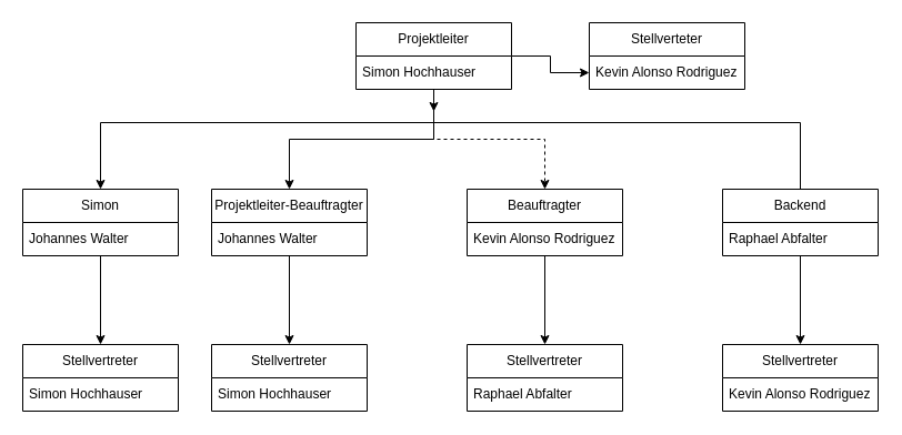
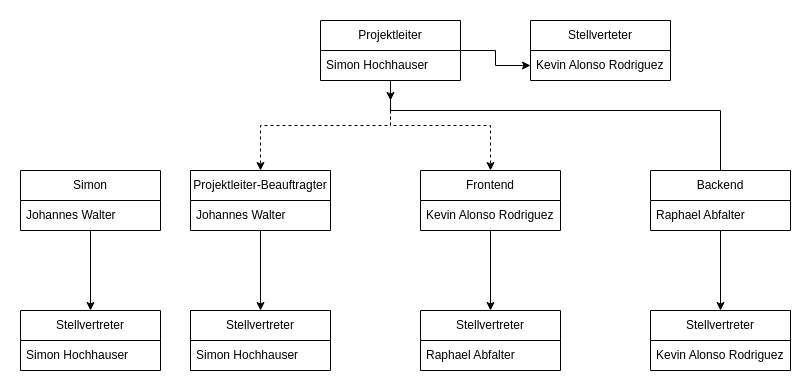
  <mxCell id="0" />
  <mxCell id="1" parent="0" />
  <mxCell id="2" value="" style="edgeStyle=orthogonalEdgeStyle;rounded=0;orthogonalLoop=1;jettySize=auto;html=1;" edge="1" parent="1" source="8" target="11"><mxGeometry relative="1" as="geometry" /></mxCell>
- <mxCell id="3" value="" style="edgeStyle=orthogonalEdgeStyle;rounded=0;orthogonalLoop=1;jettySize=auto;html=1;" edge="1" parent="1" source="8" target="13"><mxGeometry relative="1" as="geometry"><Array as="points"><mxPoint x="390" y="110" /><mxPoint x="90" y="110" /></Array></mxGeometry></mxCell>
- <mxCell id="4" value="" style="edgeStyle=orthogonalEdgeStyle;rounded=0;orthogonalLoop=1;jettySize=auto;html=1;" edge="1" parent="1" source="8" target="18"><mxGeometry relative="1" as="geometry"><mxPoint x="600" y="200" as="targetPoint" /></mxGeometry></mxCell>
+ <mxCell id="4" value="" style="edgeStyle=orthogonalEdgeStyle;rounded=0;orthogonalLoop=1;jettySize=auto;html=1;dashed=1;" edge="1" parent="1" source="8" target="18"><mxGeometry relative="1" as="geometry"><mxPoint x="600" y="200" as="targetPoint" /></mxGeometry></mxCell>
  <mxCell id="5" value="" style="edgeStyle=orthogonalEdgeStyle;rounded=0;orthogonalLoop=1;jettySize=auto;html=1;dashed=1;" edge="1" parent="1" source="8" target="23"><mxGeometry relative="1" as="geometry" /></mxCell>
  <mxCell id="6" style="edgeStyle=orthogonalEdgeStyle;rounded=0;orthogonalLoop=1;jettySize=auto;html=1;" edge="1" parent="1" source="8"><mxGeometry relative="1" as="geometry"><mxPoint x="390" y="100" as="targetPoint" /></mxGeometry></mxCell>
  <mxCell id="7" value="" style="edgeStyle=orthogonalEdgeStyle;rounded=0;orthogonalLoop=1;jettySize=auto;html=1;endArrow=none;" edge="1" parent="1" source="8" target="28"><mxGeometry relative="1" as="geometry"><Array as="points"><mxPoint x="390" y="110" /><mxPoint x="720" y="110" /></Array></mxGeometry></mxCell>
  <mxCell id="8" value="Projektleiter" style="swimlane;fontStyle=0;childLayout=stackLayout;horizontal=1;startSize=30;horizontalStack=0;resizeParent=1;resizeParentMax=0;resizeLast=0;collapsible=1;marginBottom=0;whiteSpace=wrap;html=1;" vertex="1" parent="1"><mxGeometry x="320" y="20" width="140" height="60" as="geometry" /></mxCell>
  <mxCell id="9" value="Simon Hochhauser" style="text;strokeColor=none;fillColor=none;align=left;verticalAlign=middle;spacingLeft=4;spacingRight=4;overflow=hidden;points=[[0,0.5],[1,0.5]];portConstraint=eastwest;rotatable=0;whiteSpace=wrap;html=1;" vertex="1" parent="8"><mxGeometry y="30" width="140" height="30" as="geometry" /></mxCell>
  <mxCell id="10" value="Stellverteter" style="swimlane;fontStyle=0;childLayout=stackLayout;horizontal=1;startSize=30;horizontalStack=0;resizeParent=1;resizeParentMax=0;resizeLast=0;collapsible=1;marginBottom=0;whiteSpace=wrap;html=1;" vertex="1" parent="1"><mxGeometry x="530" y="20" width="140" height="60" as="geometry" /></mxCell>
  <mxCell id="11" value="Kevin Alonso Rodriguez" style="text;strokeColor=none;fillColor=none;align=left;verticalAlign=middle;spacingLeft=4;spacingRight=4;overflow=hidden;points=[[0,0.5],[1,0.5]];portConstraint=eastwest;rotatable=0;whiteSpace=wrap;html=1;" vertex="1" parent="10"><mxGeometry y="30" width="140" height="30" as="geometry" /></mxCell>
  <mxCell id="12" value="" style="edgeStyle=orthogonalEdgeStyle;rounded=0;orthogonalLoop=1;jettySize=auto;html=1;" edge="1" parent="1" source="13" target="15"><mxGeometry relative="1" as="geometry" /></mxCell>
  <mxCell id="13" value="Simon" style="swimlane;fontStyle=0;childLayout=stackLayout;horizontal=1;startSize=30;horizontalStack=0;resizeParent=1;resizeParentMax=0;resizeLast=0;collapsible=1;marginBottom=0;whiteSpace=wrap;html=1;" vertex="1" parent="1"><mxGeometry x="20" y="170" width="140" height="60" as="geometry" /></mxCell>
  <mxCell id="14" value="Johannes Walter" style="text;strokeColor=none;fillColor=none;align=left;verticalAlign=middle;spacingLeft=4;spacingRight=4;overflow=hidden;points=[[0,0.5],[1,0.5]];portConstraint=eastwest;rotatable=0;whiteSpace=wrap;html=1;" vertex="1" parent="13"><mxGeometry y="30" width="140" height="30" as="geometry" /></mxCell>
  <mxCell id="15" value="Stellvertreter" style="swimlane;fontStyle=0;childLayout=stackLayout;horizontal=1;startSize=30;horizontalStack=0;resizeParent=1;resizeParentMax=0;resizeLast=0;collapsible=1;marginBottom=0;whiteSpace=wrap;html=1;" vertex="1" parent="1"><mxGeometry x="20" y="310" width="140" height="60" as="geometry" /></mxCell>
  <mxCell id="16" value="Simon Hochhauser" style="text;strokeColor=none;fillColor=none;align=left;verticalAlign=middle;spacingLeft=4;spacingRight=4;overflow=hidden;points=[[0,0.5],[1,0.5]];portConstraint=eastwest;rotatable=0;whiteSpace=wrap;html=1;" vertex="1" parent="15"><mxGeometry y="30" width="140" height="30" as="geometry" /></mxCell>
  <mxCell id="17" value="" style="edgeStyle=orthogonalEdgeStyle;rounded=0;orthogonalLoop=1;jettySize=auto;html=1;" edge="1" parent="1" source="18" target="20"><mxGeometry relative="1" as="geometry" /></mxCell>
  <mxCell id="18" value="Projektleiter-Beauftragter" style="swimlane;fontStyle=0;childLayout=stackLayout;horizontal=1;startSize=30;horizontalStack=0;resizeParent=1;resizeParentMax=0;resizeLast=0;collapsible=1;marginBottom=0;whiteSpace=wrap;html=1;" vertex="1" parent="1"><mxGeometry x="190" y="170" width="140" height="60" as="geometry" /></mxCell>
  <mxCell id="19" value="Johannes Walter" style="text;strokeColor=none;fillColor=none;align=left;verticalAlign=middle;spacingLeft=4;spacingRight=4;overflow=hidden;points=[[0,0.5],[1,0.5]];portConstraint=eastwest;rotatable=0;whiteSpace=wrap;html=1;" vertex="1" parent="18"><mxGeometry y="30" width="140" height="30" as="geometry" /></mxCell>
  <mxCell id="20" value="Stellvertreter" style="swimlane;fontStyle=0;childLayout=stackLayout;horizontal=1;startSize=30;horizontalStack=0;resizeParent=1;resizeParentMax=0;resizeLast=0;collapsible=1;marginBottom=0;whiteSpace=wrap;html=1;" vertex="1" parent="1"><mxGeometry x="190" y="310" width="140" height="60" as="geometry" /></mxCell>
  <mxCell id="21" value="Simon Hochhauser" style="text;strokeColor=none;fillColor=none;align=left;verticalAlign=middle;spacingLeft=4;spacingRight=4;overflow=hidden;points=[[0,0.5],[1,0.5]];portConstraint=eastwest;rotatable=0;whiteSpace=wrap;html=1;" vertex="1" parent="20"><mxGeometry y="30" width="140" height="30" as="geometry" /></mxCell>
  <mxCell id="22" value="" style="edgeStyle=orthogonalEdgeStyle;rounded=0;orthogonalLoop=1;jettySize=auto;html=1;" edge="1" parent="1" source="23" target="25"><mxGeometry relative="1" as="geometry" /></mxCell>
- <mxCell id="23" value="Beauftragter" style="swimlane;fontStyle=0;childLayout=stackLayout;horizontal=1;startSize=30;horizontalStack=0;resizeParent=1;resizeParentMax=0;resizeLast=0;collapsible=1;marginBottom=0;whiteSpace=wrap;html=1;" vertex="1" parent="1"><mxGeometry x="420" y="170" width="140" height="60" as="geometry" /></mxCell>
+ <mxCell id="23" value="Frontend" style="swimlane;fontStyle=0;childLayout=stackLayout;horizontal=1;startSize=30;horizontalStack=0;resizeParent=1;resizeParentMax=0;resizeLast=0;collapsible=1;marginBottom=0;whiteSpace=wrap;html=1;" vertex="1" parent="1"><mxGeometry x="420" y="170" width="140" height="60" as="geometry" /></mxCell>
  <mxCell id="24" value="Kevin Alonso Rodriguez" style="text;strokeColor=none;fillColor=none;align=left;verticalAlign=middle;spacingLeft=4;spacingRight=4;overflow=hidden;points=[[0,0.5],[1,0.5]];portConstraint=eastwest;rotatable=0;whiteSpace=wrap;html=1;" vertex="1" parent="23"><mxGeometry y="30" width="140" height="30" as="geometry" /></mxCell>
  <mxCell id="25" value="Stellvertreter" style="swimlane;fontStyle=0;childLayout=stackLayout;horizontal=1;startSize=30;horizontalStack=0;resizeParent=1;resizeParentMax=0;resizeLast=0;collapsible=1;marginBottom=0;whiteSpace=wrap;html=1;" vertex="1" parent="1"><mxGeometry x="420" y="310" width="140" height="60" as="geometry" /></mxCell>
  <mxCell id="26" value="Raphael Abfalter" style="text;strokeColor=none;fillColor=none;align=left;verticalAlign=middle;spacingLeft=4;spacingRight=4;overflow=hidden;points=[[0,0.5],[1,0.5]];portConstraint=eastwest;rotatable=0;whiteSpace=wrap;html=1;" vertex="1" parent="25"><mxGeometry y="30" width="140" height="30" as="geometry" /></mxCell>
  <mxCell id="27" value="" style="edgeStyle=orthogonalEdgeStyle;rounded=0;orthogonalLoop=1;jettySize=auto;html=1;" edge="1" parent="1" source="28" target="30"><mxGeometry relative="1" as="geometry" /></mxCell>
  <mxCell id="28" value="Backend" style="swimlane;fontStyle=0;childLayout=stackLayout;horizontal=1;startSize=30;horizontalStack=0;resizeParent=1;resizeParentMax=0;resizeLast=0;collapsible=1;marginBottom=0;whiteSpace=wrap;html=1;" vertex="1" parent="1"><mxGeometry x="650" y="170" width="140" height="60" as="geometry" /></mxCell>
  <mxCell id="29" value="Raphael Abfalter" style="text;strokeColor=none;fillColor=none;align=left;verticalAlign=middle;spacingLeft=4;spacingRight=4;overflow=hidden;points=[[0,0.5],[1,0.5]];portConstraint=eastwest;rotatable=0;whiteSpace=wrap;html=1;" vertex="1" parent="28"><mxGeometry y="30" width="140" height="30" as="geometry" /></mxCell>
  <mxCell id="30" value="Stellvertreter" style="swimlane;fontStyle=0;childLayout=stackLayout;horizontal=1;startSize=30;horizontalStack=0;resizeParent=1;resizeParentMax=0;resizeLast=0;collapsible=1;marginBottom=0;whiteSpace=wrap;html=1;" vertex="1" parent="1"><mxGeometry x="650" y="310" width="140" height="60" as="geometry" /></mxCell>
  <mxCell id="31" value="Kevin Alonso Rodriguez" style="text;strokeColor=none;fillColor=none;align=left;verticalAlign=middle;spacingLeft=4;spacingRight=4;overflow=hidden;points=[[0,0.5],[1,0.5]];portConstraint=eastwest;rotatable=0;whiteSpace=wrap;html=1;" vertex="1" parent="30"><mxGeometry y="30" width="140" height="30" as="geometry" /></mxCell>
